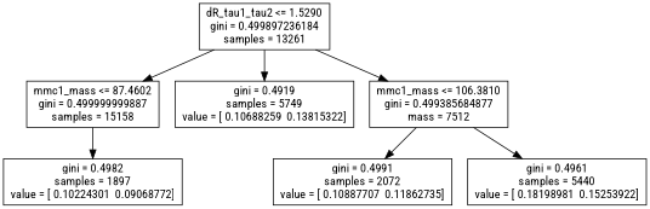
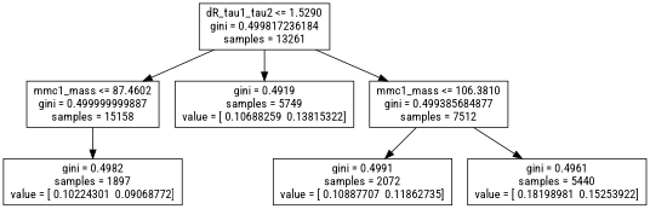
  digraph {
    fontname="Roboto Condensed"
    node [fontname="Roboto Condensed" shape=box]
    edge [fontname="Roboto Condensed"]
    n1 [label="mmc1_mass <= 87.4602\ngini = 0.499999999887\nsamples = 15158"]
    n2 [label="gini = 0.4982\nsamples = 1897\nvalue = [ 0.10224301  0.09068772]"]
-   n3 [label="dR_tau1_tau2 <= 1.5290\ngini = 0.499897236184\nsamples = 13261"]
+   n3 [label="dR_tau1_tau2 <= 1.5290\ngini = 0.499817236184\nsamples = 13261"]
    n4 [label="gini = 0.4919\nsamples = 5749\nvalue = [ 0.10688259  0.13815322]"]
-   n5 [label="mmc1_mass <= 106.3810\ngini = 0.499385684877\nmass = 7512"]
+   n5 [label="mmc1_mass <= 106.3810\ngini = 0.499385684877\nsamples = 7512"]
    n6 [label="gini = 0.4991\nsamples = 2072\nvalue = [ 0.10887707  0.11862735]"]
    n7 [label="gini = 0.4961\nsamples = 5440\nvalue = [ 0.18198981  0.15253922]"]
    n1 -> n2
    n3 -> n1
    n3 -> n4
    n3 -> n5
    n5 -> n6
    n5 -> n7
  }
